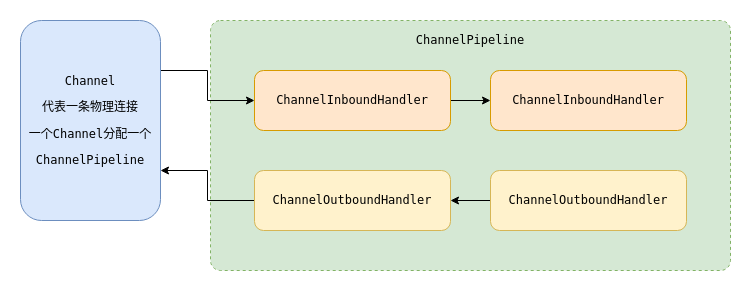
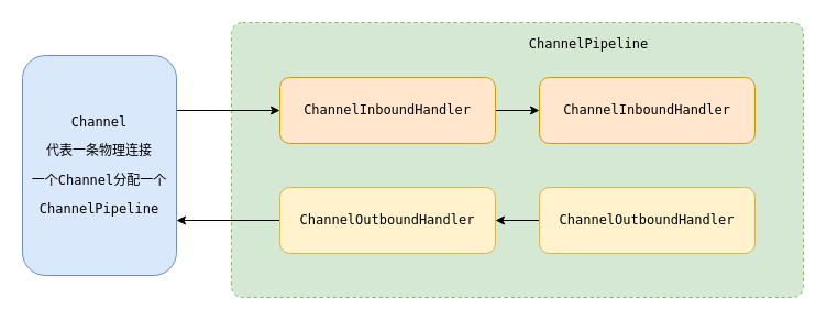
  <mxCell id="0" />
  <mxCell id="1" parent="0" />
  <mxCell id="2" value="" style="html=1;align=center;verticalAlign=top;rounded=1;absoluteArcSize=1;arcSize=20;dashed=1;fillColor=#d5e8d4;strokeColor=#82b366;" vertex="1" parent="1"><mxGeometry x="210" y="20" width="520" height="250" as="geometry" /></mxCell>
  <mxCell id="3" style="edgeStyle=orthogonalEdgeStyle;rounded=0;orthogonalLoop=1;jettySize=auto;html=1;exitX=1;exitY=0.25;exitDx=0;exitDy=0;entryX=0;entryY=0.5;entryDx=0;entryDy=0;" edge="1" parent="1" source="4" target="6"><mxGeometry relative="1" as="geometry" /></mxCell>
- <mxCell id="4" value="&lt;pre&gt;Channel&lt;/pre&gt;&lt;pre&gt;代表一条物理连接&lt;/pre&gt;&lt;pre&gt;一个Channel分配一个&lt;/pre&gt;&lt;pre&gt;&lt;pre&gt;ChannelPipeline&lt;/pre&gt;&lt;/pre&gt;" style="rounded=1;whiteSpace=wrap;html=1;fillColor=#dae8fc;strokeColor=#6c8ebf;" vertex="1" parent="1"><mxGeometry x="20" y="20" width="140" height="200" as="geometry" /></mxCell>
+ <mxCell id="4" value="&lt;pre&gt;Channel&lt;/pre&gt;&lt;pre&gt;代表一条物理连接&lt;/pre&gt;&lt;pre&gt;一个Channel分配一个&lt;/pre&gt;&lt;pre&gt;&lt;pre&gt;ChannelPipeline&lt;/pre&gt;&lt;/pre&gt;" style="rounded=1;whiteSpace=wrap;html=1;fillColor=#dae8fc;strokeColor=#6c8ebf;" vertex="1" parent="1"><mxGeometry x="20" y="50" width="140" height="200" as="geometry" /></mxCell>
  <mxCell id="5" style="edgeStyle=orthogonalEdgeStyle;rounded=0;orthogonalLoop=1;jettySize=auto;html=1;exitX=1;exitY=0.5;exitDx=0;exitDy=0;entryX=0;entryY=0.5;entryDx=0;entryDy=0;" edge="1" parent="1" source="6" target="7"><mxGeometry relative="1" as="geometry" /></mxCell>
  <mxCell id="6" value="&lt;pre&gt;&lt;pre&gt;ChannelInboundHandler&lt;/pre&gt;&lt;/pre&gt;" style="rounded=1;whiteSpace=wrap;html=1;fillColor=#ffe6cc;strokeColor=#d79b00;" vertex="1" parent="1"><mxGeometry x="254" y="70" width="196" height="60" as="geometry" /></mxCell>
  <mxCell id="7" value="&lt;pre&gt;&lt;pre&gt;ChannelInboundHandler&lt;/pre&gt;&lt;/pre&gt;" style="rounded=1;whiteSpace=wrap;html=1;fillColor=#ffe6cc;strokeColor=#d79b00;" vertex="1" parent="1"><mxGeometry x="490" y="70" width="196" height="60" as="geometry" /></mxCell>
  <mxCell id="8" style="edgeStyle=orthogonalEdgeStyle;rounded=0;orthogonalLoop=1;jettySize=auto;html=1;exitX=0;exitY=0.5;exitDx=0;exitDy=0;entryX=1;entryY=0.75;entryDx=0;entryDy=0;" edge="1" parent="1" source="9" target="4"><mxGeometry relative="1" as="geometry" /></mxCell>
  <mxCell id="9" value="&lt;pre&gt;&lt;pre&gt;&lt;pre&gt;ChannelOutboundHandler&lt;/pre&gt;&lt;/pre&gt;&lt;/pre&gt;" style="rounded=1;whiteSpace=wrap;html=1;fillColor=#fff2cc;strokeColor=#d6b656;" vertex="1" parent="1"><mxGeometry x="254" y="170" width="196" height="60" as="geometry" /></mxCell>
  <mxCell id="10" style="edgeStyle=orthogonalEdgeStyle;rounded=0;orthogonalLoop=1;jettySize=auto;html=1;exitX=0;exitY=0.5;exitDx=0;exitDy=0;entryX=1;entryY=0.5;entryDx=0;entryDy=0;" edge="1" parent="1" source="11" target="9"><mxGeometry relative="1" as="geometry" /></mxCell>
  <mxCell id="11" value="&lt;pre&gt;&lt;pre&gt;&lt;pre&gt;ChannelOutboundHandler&lt;/pre&gt;&lt;/pre&gt;&lt;/pre&gt;" style="rounded=1;whiteSpace=wrap;html=1;fillColor=#fff2cc;strokeColor=#d6b656;" vertex="1" parent="1"><mxGeometry x="490" y="170" width="196" height="60" as="geometry" /></mxCell>
- <mxCell id="12" value="&lt;pre&gt;ChannelPipeline&lt;/pre&gt;" style="text;html=1;strokeColor=none;fillColor=none;align=center;verticalAlign=middle;whiteSpace=wrap;rounded=0;" vertex="1" parent="1"><mxGeometry x="408" y="30" width="124" height="20" as="geometry" /></mxCell>
+ <mxCell id="12" value="&lt;pre&gt;ChannelPipeline&lt;/pre&gt;" style="text;html=1;strokeColor=none;fillColor=none;align=center;verticalAlign=middle;whiteSpace=wrap;rounded=0;" vertex="1" parent="1"><mxGeometry x="473" y="30" width="124" height="20" as="geometry" /></mxCell>
